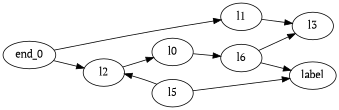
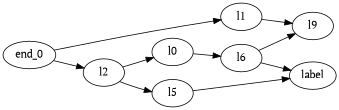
  digraph {
    fontname="PT Serif"
    rankdir=LR
    node [fontname="PT Serif"]
    edge [fontname="PT Serif"]
    n1 [label=end_0]
    l1
    l2
-   l3
+   l3 [label=l9]
    n5 [label=l0]
    l5
    l6
    n8 [label=label]
    n1 -> l1
    n1 -> l2
    l1 -> l3
    l2 -> n5
-   l5 -> l2
+   l2 -> l5
    n5 -> l6
    l5 -> n8
    l6 -> l3
    l6 -> n8
  }
